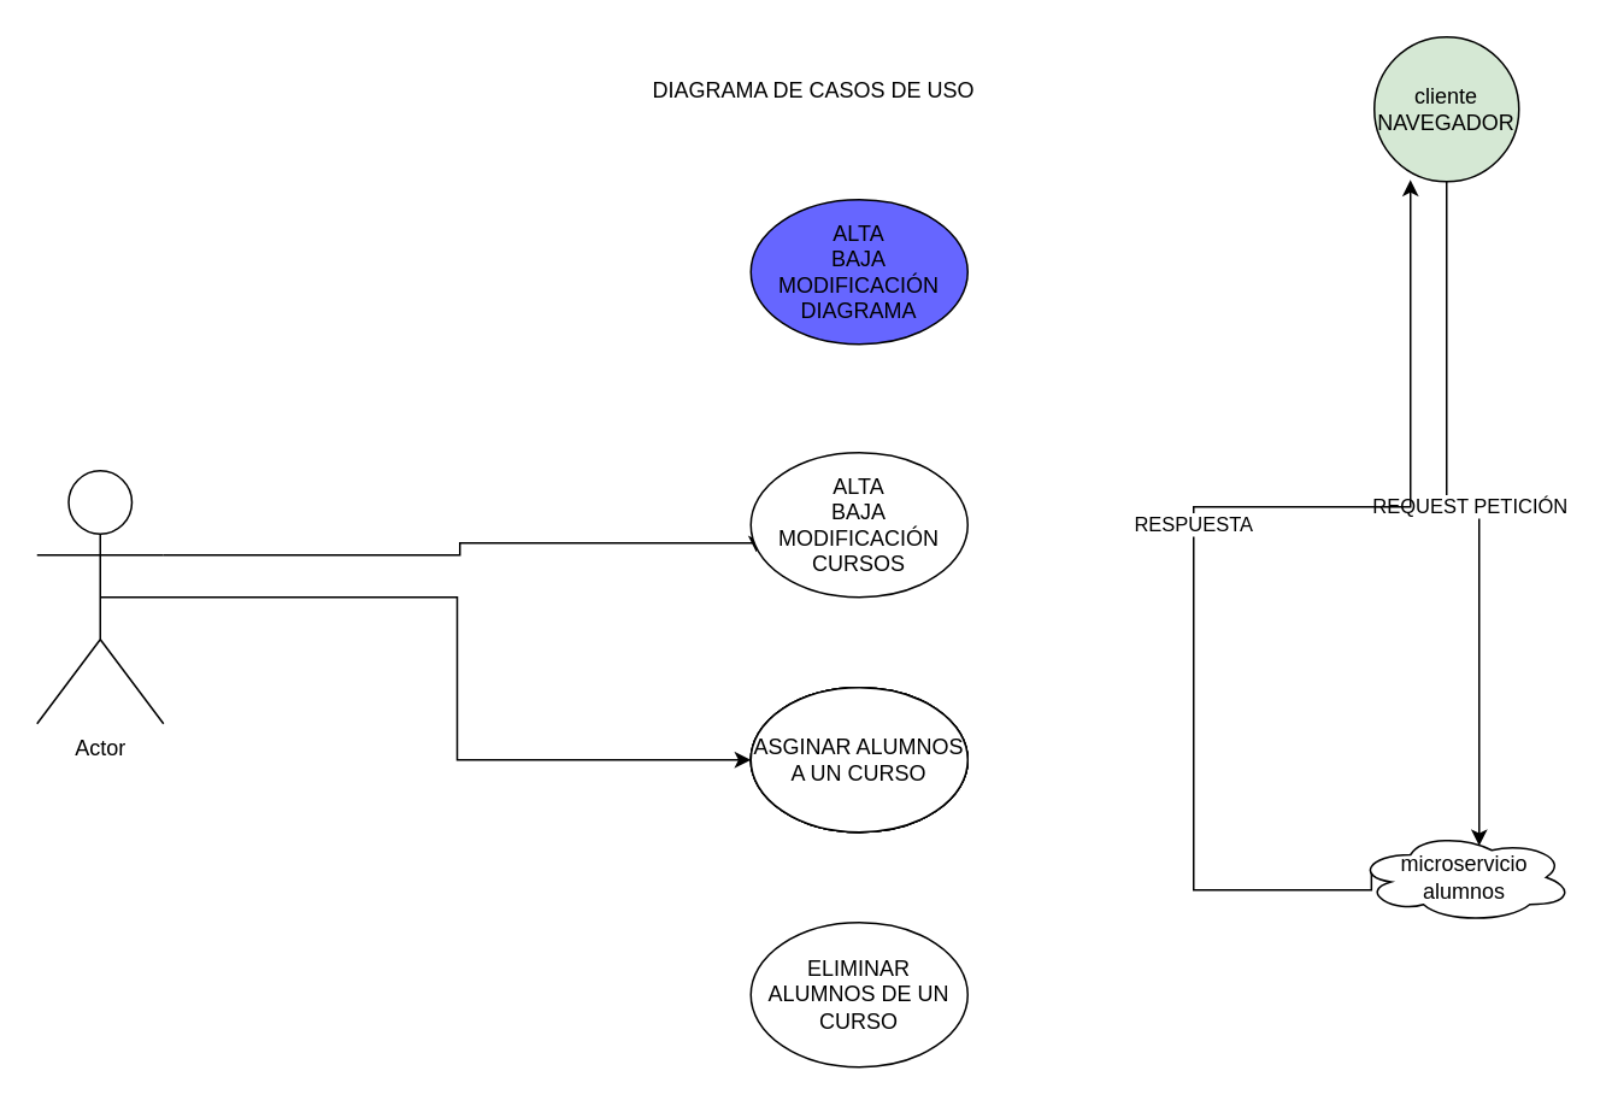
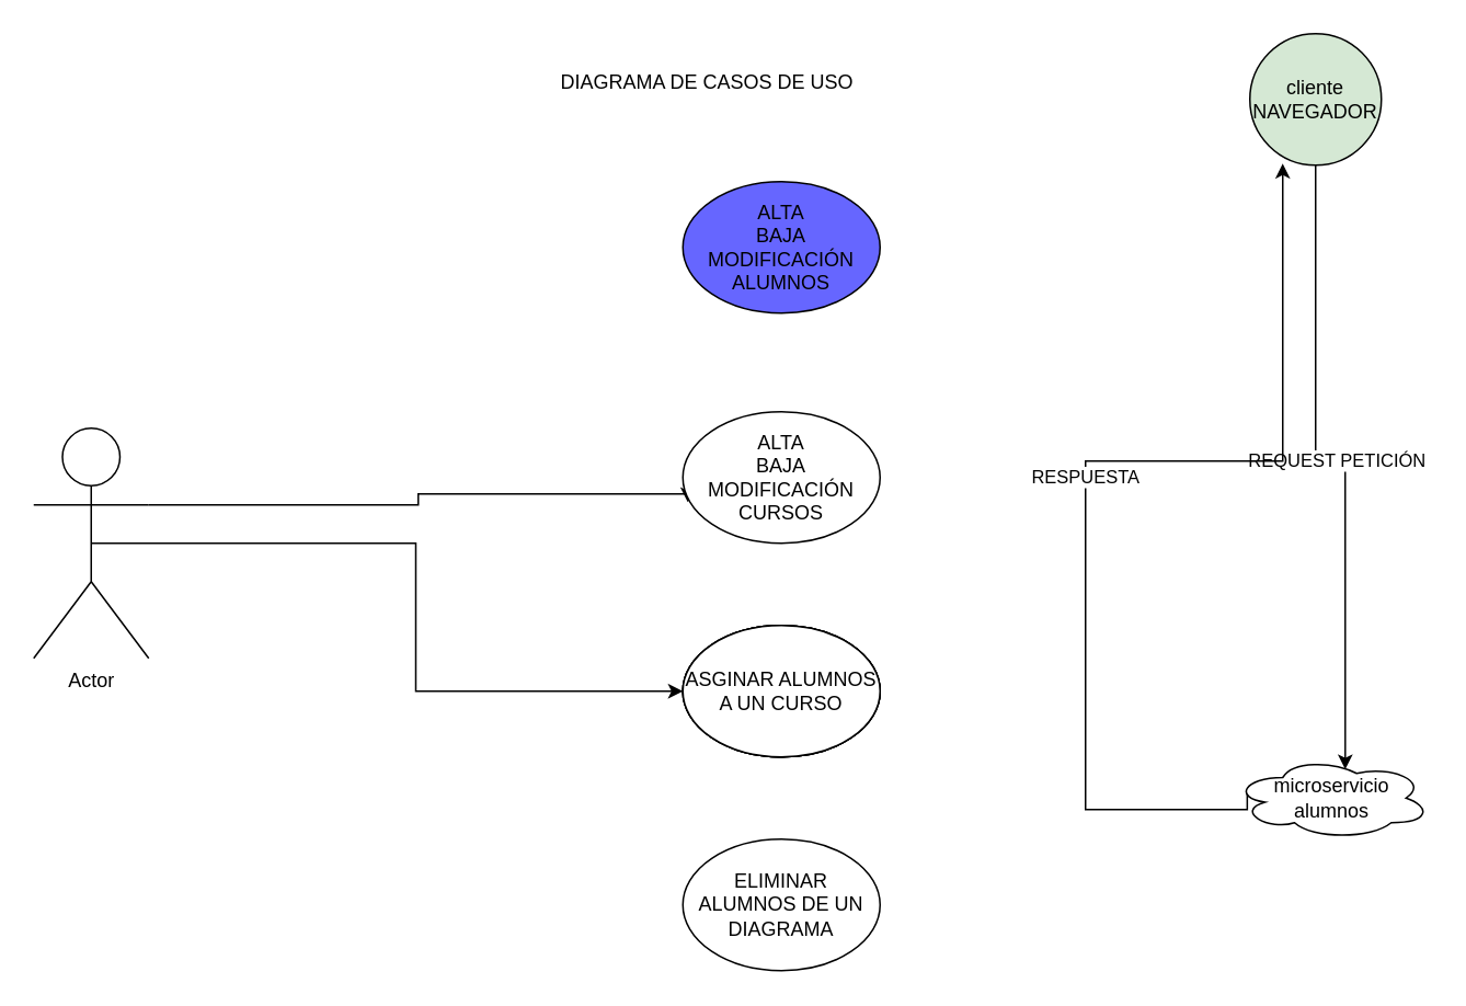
  <mxCell id="0" />
  <mxCell id="1" parent="0" />
- <mxCell id="2" value="DIAGRAMA DE CASOS DE USO" style="text;html=1;strokeColor=none;fillColor=none;align=center;verticalAlign=middle;whiteSpace=wrap;rounded=0;" parent="1" vertex="1"><mxGeometry x="310" y="40" width="280" height="20" as="geometry" /></mxCell>
+ <mxCell id="2" value="DIAGRAMA DE CASOS DE USO" style="text;html=1;strokeColor=none;fillColor=none;align=center;verticalAlign=middle;whiteSpace=wrap;rounded=0;" parent="1" vertex="1"><mxGeometry x="290" y="40" width="280" height="20" as="geometry" /></mxCell>
  <mxCell id="3" style="edgeStyle=orthogonalEdgeStyle;rounded=0;orthogonalLoop=1;jettySize=auto;html=1;exitX=1;exitY=0.333;exitDx=0;exitDy=0;exitPerimeter=0;entryX=0.025;entryY=0.688;entryDx=0;entryDy=0;entryPerimeter=0;" parent="1" source="5" edge="1"><mxGeometry relative="1" as="geometry"><mxPoint x="418" y="305.04" as="targetPoint" /><Array as="points"><mxPoint x="254" y="307" /><mxPoint x="254" y="300" /><mxPoint x="418" y="300" /></Array></mxGeometry></mxCell>
  <mxCell id="4" style="edgeStyle=orthogonalEdgeStyle;rounded=0;orthogonalLoop=1;jettySize=auto;html=1;exitX=0.5;exitY=0.5;exitDx=0;exitDy=0;exitPerimeter=0;entryX=0;entryY=0.5;entryDx=0;entryDy=0;" parent="1" source="5" target="6" edge="1"><mxGeometry relative="1" as="geometry" /></mxCell>
  <mxCell id="5" value="Actor" style="shape=umlActor;verticalLabelPosition=bottom;verticalAlign=top;html=1;outlineConnect=0;" parent="1" vertex="1"><mxGeometry x="20" y="260" width="70" height="140" as="geometry" /></mxCell>
  <mxCell id="6" value="ASGINAR ALUMNOS A UN CURSO" style="ellipse;whiteSpace=wrap;html=1;fillColor=#6666FF;" parent="1" vertex="1"><mxGeometry x="415" y="380" width="120" height="80" as="geometry" /></mxCell>
- <mxCell id="7" value="ELIMINAR ALUMNOS DE UN CURSO" style="ellipse;whiteSpace=wrap;html=1;fillColor=#FFFFFF;" parent="1" vertex="1"><mxGeometry x="415" y="510" width="120" height="80" as="geometry" /></mxCell>
+ <mxCell id="7" value="ELIMINAR ALUMNOS DE UN DIAGRAMA" style="ellipse;whiteSpace=wrap;html=1;fillColor=#FFFFFF;" parent="1" vertex="1"><mxGeometry x="415" y="510" width="120" height="80" as="geometry" /></mxCell>
  <mxCell id="8" value="REQUEST PETICIÓN&lt;br&gt;" style="edgeStyle=orthogonalEdgeStyle;rounded=0;orthogonalLoop=1;jettySize=auto;html=1;entryX=0.567;entryY=0.15;entryDx=0;entryDy=0;entryPerimeter=0;" parent="1" source="9" target="11" edge="1"><mxGeometry relative="1" as="geometry" /></mxCell>
  <mxCell id="9" value="cliente&lt;br&gt;NAVEGADOR" style="ellipse;whiteSpace=wrap;html=1;aspect=fixed;fillColor=#d5e8d4;" parent="1" vertex="1"><mxGeometry x="760" y="20" width="80" height="80" as="geometry" /></mxCell>
  <mxCell id="10" value="RESPUESTA" style="edgeStyle=orthogonalEdgeStyle;rounded=0;orthogonalLoop=1;jettySize=auto;html=1;exitX=0.07;exitY=0.4;exitDx=0;exitDy=0;exitPerimeter=0;entryX=0.25;entryY=0.988;entryDx=0;entryDy=0;entryPerimeter=0;" parent="1" source="11" target="9" edge="1"><mxGeometry relative="1" as="geometry"><Array as="points"><mxPoint x="660" y="492" /><mxPoint x="660" y="280" /><mxPoint x="780" y="280" /></Array></mxGeometry></mxCell>
  <mxCell id="11" value="microservicio&lt;br&gt;alumnos" style="ellipse;shape=cloud;whiteSpace=wrap;html=1;" parent="1" vertex="1"><mxGeometry x="750" y="460" width="120" height="50" as="geometry" /></mxCell>
  <mxCell id="12" value="ASGINAR ALUMNOS A UN CURSO" style="ellipse;whiteSpace=wrap;html=1;fillColor=none;" parent="1" vertex="1"><mxGeometry x="415" y="380" width="120" height="80" as="geometry" /></mxCell>
- <mxCell id="13" value="ALTA&lt;br&gt;BAJA&lt;br&gt;MODIFICACIÓN&lt;br&gt;DIAGRAMA" style="ellipse;whiteSpace=wrap;html=1;fillColor=#6666FF;" parent="1" vertex="1"><mxGeometry x="415" y="110" width="120" height="80" as="geometry" /></mxCell>
+ <mxCell id="13" value="ALTA&lt;br&gt;BAJA&lt;br&gt;MODIFICACIÓN&lt;br&gt;ALUMNOS" style="ellipse;whiteSpace=wrap;html=1;fillColor=#6666FF;" parent="1" vertex="1"><mxGeometry x="415" y="110" width="120" height="80" as="geometry" /></mxCell>
  <mxCell id="14" value="ALTA&lt;br&gt;BAJA&lt;br&gt;MODIFICACIÓN&lt;br&gt;CURSOS" style="ellipse;whiteSpace=wrap;html=1;fillColor=#FFFFFF;" parent="1" vertex="1"><mxGeometry x="415" y="250" width="120" height="80" as="geometry" /></mxCell>
  <mxCell id="15" value="ASGINAR ALUMNOS A UN CURSO" style="ellipse;whiteSpace=wrap;html=1;fillColor=none;" parent="1" vertex="1"><mxGeometry x="415" y="380" width="120" height="80" as="geometry" /></mxCell>
  <mxCell id="16" value="ASGINAR ALUMNOS A UN CURSO" style="ellipse;whiteSpace=wrap;html=1;fillColor=#FFFFFF;" parent="1" vertex="1"><mxGeometry x="415" y="380" width="120" height="80" as="geometry" /></mxCell>
